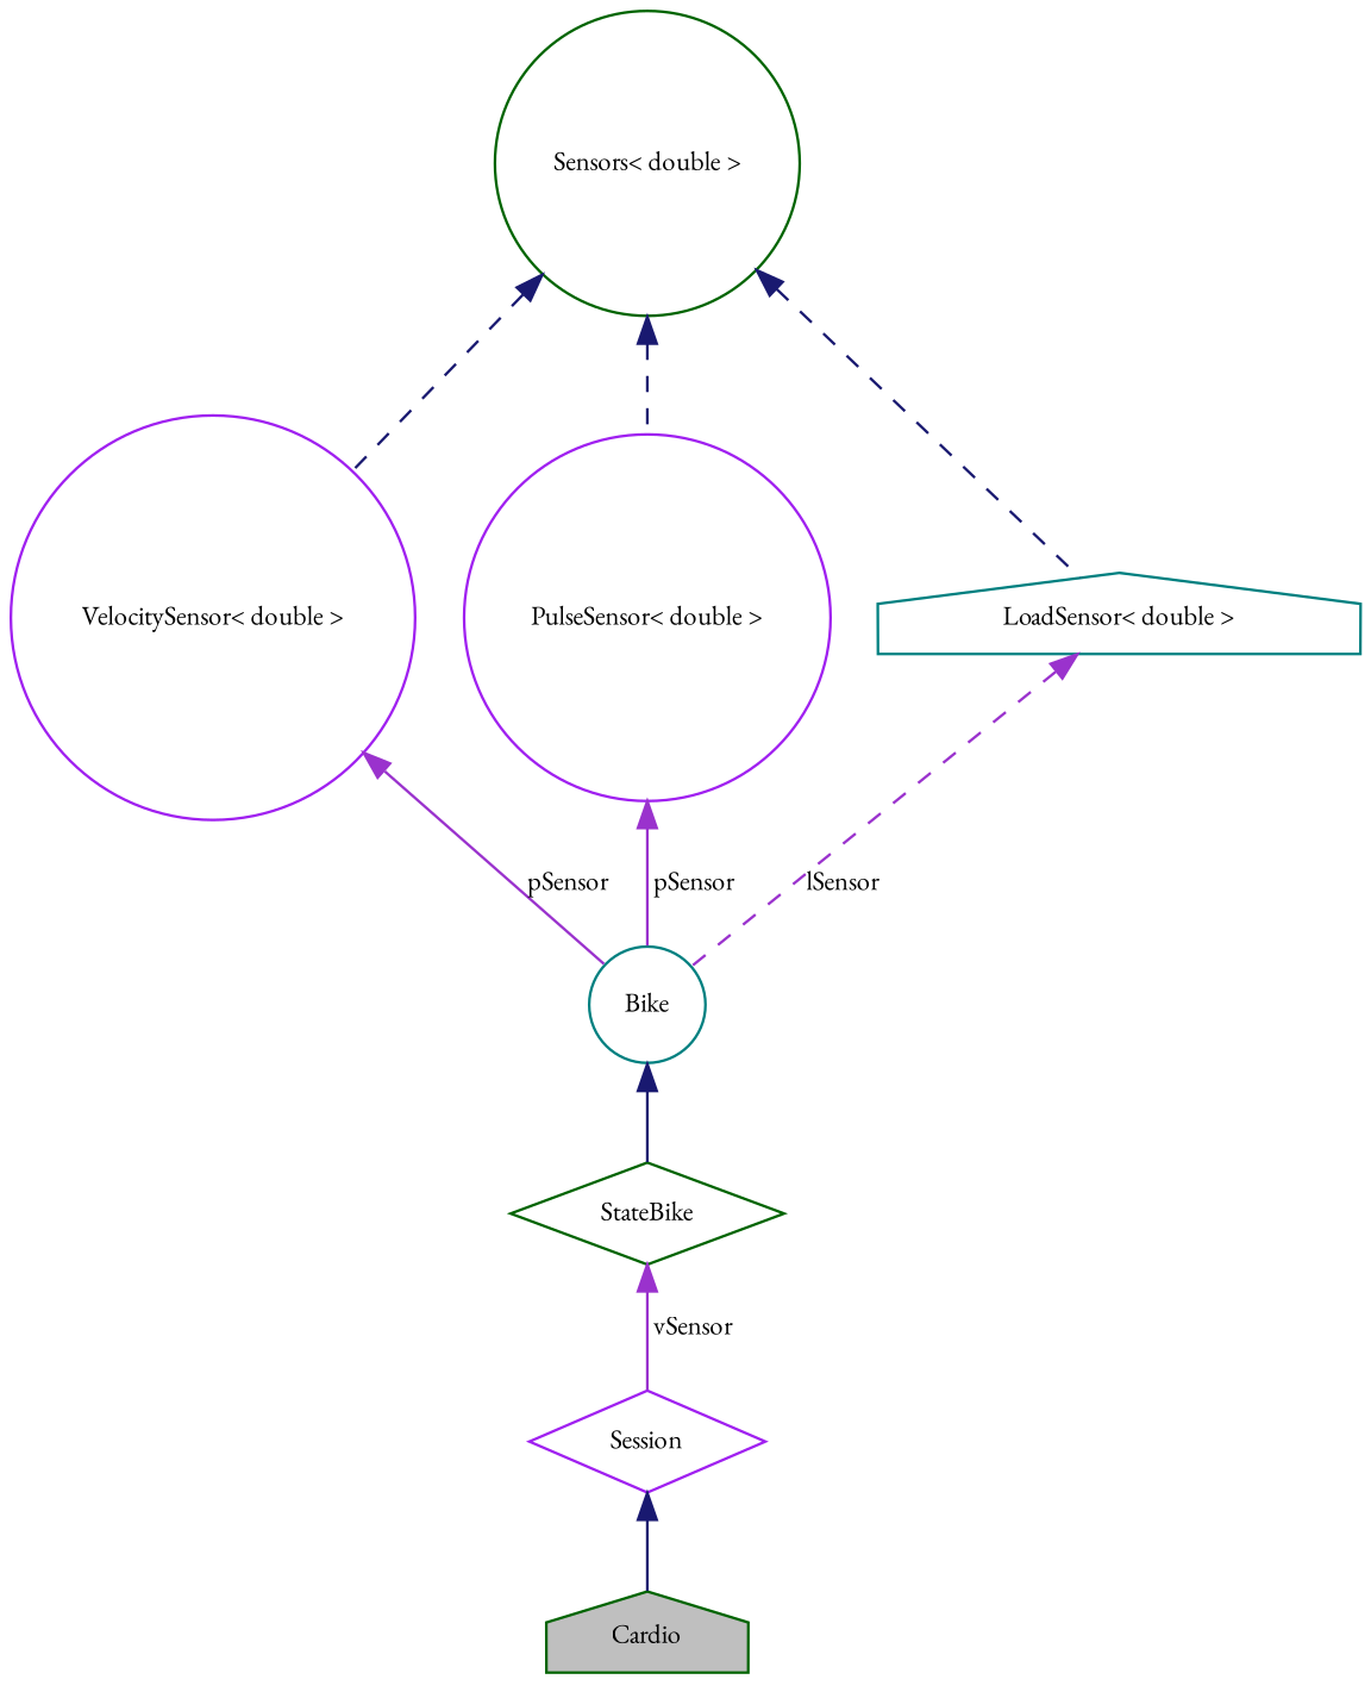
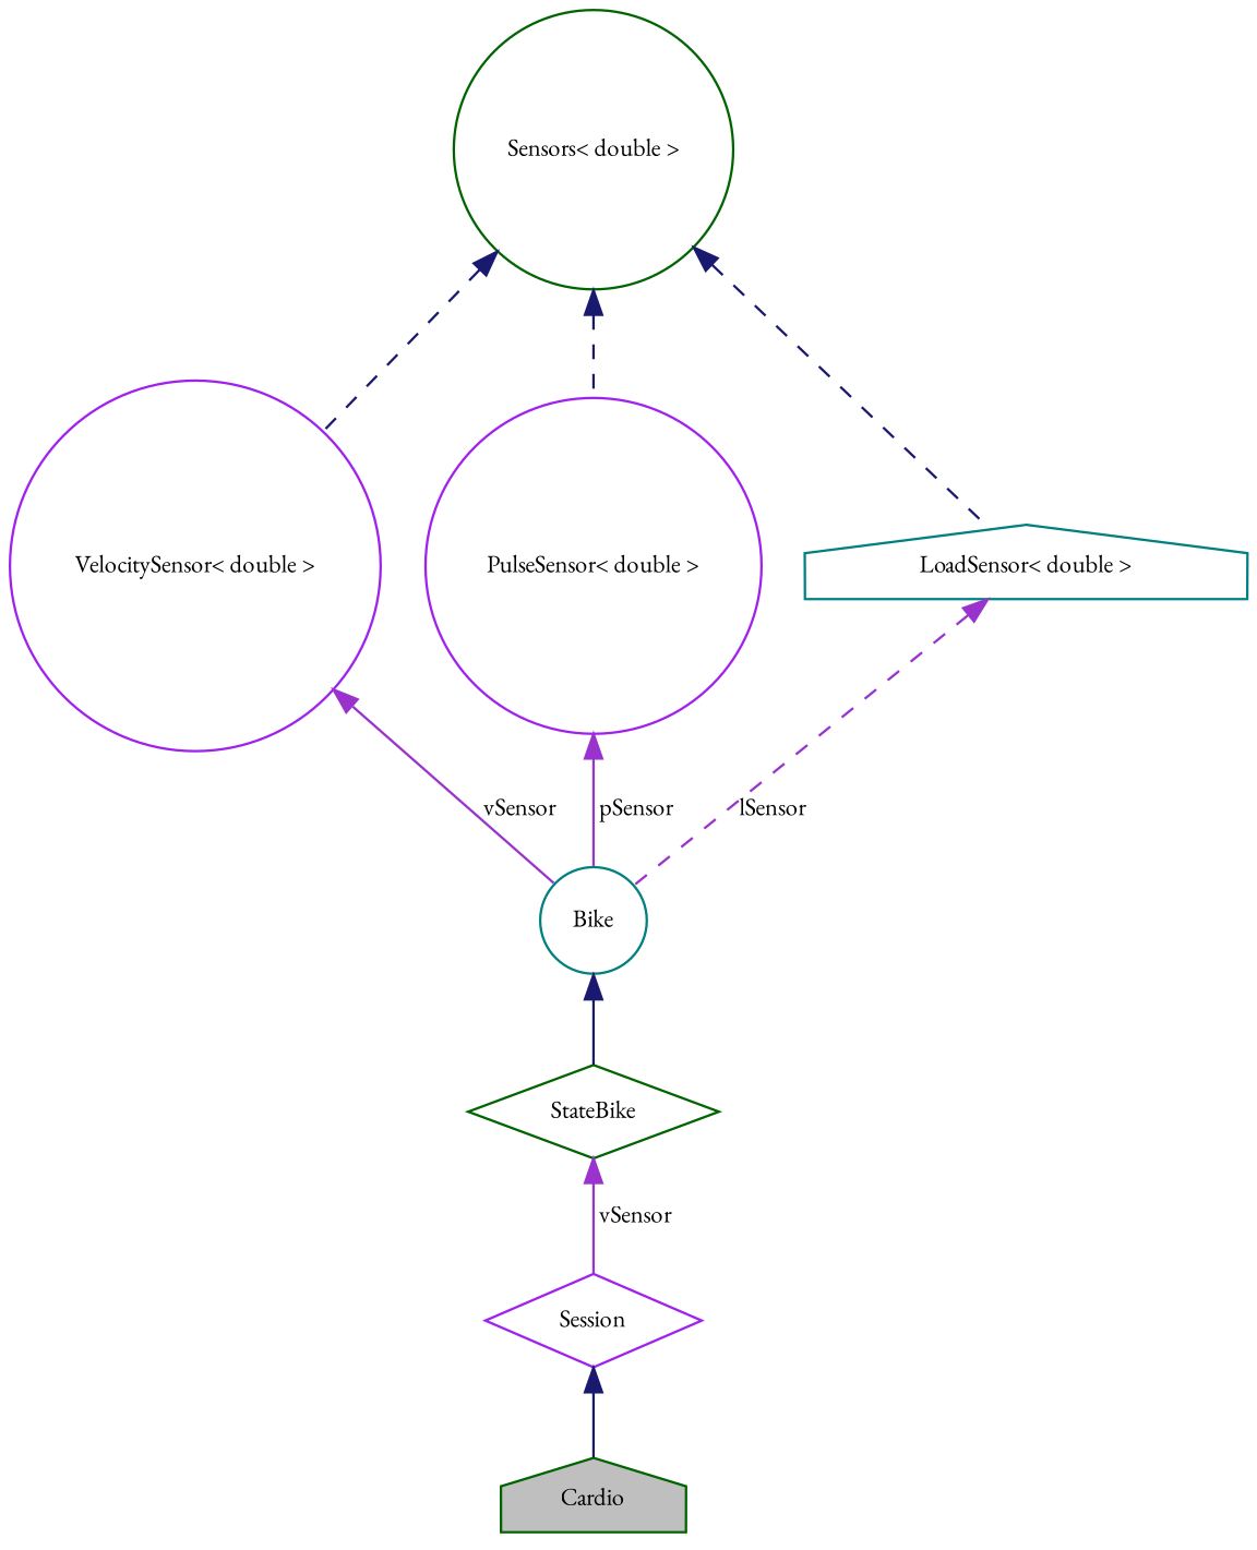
  digraph {
    fontname="EB Garamond"
    node [color=darkgreen fillcolor=white fontname="EB Garamond" fontsize=10 shape=circle style=filled]
    edge [color=midnightblue dir=back fontname="EB Garamond" fontsize=10 labelfontname=Helvetica labelfontsize=10 style=solid]
    n1 [fillcolor=grey75 fontcolor=black height=0.2 label=Cardio shape=house width=0.4]
    n2 [color=purple height=0.2 label=Session shape=diamond width=0.4]
    n3 [height=0.2 label=StateBike shape=diamond width=0.4]
    n4 [color=teal height=0.2 label=Bike width=0.4]
    n5 [color=purple height=0.2 label="VelocitySensor\< double \>" width=0.4]
    n6 [height=0.2 label="Sensors\< double \>" width=0.4]
    n7 [color=purple height=0.2 label="PulseSensor\< double \>" width=0.4]
    n8 [color=teal height=0.2 label="LoadSensor\< double \>" shape=house width=0.4]
    n2 -> n1
    n3 -> n2 [color=darkorchid3 label=" vSensor"]
    n4 -> n3
-   n5 -> n4 [color=darkorchid3 label=" pSensor"]
+   n5 -> n4 [color=darkorchid3 label=" vSensor"]
    n6 -> n5 [style=dashed]
    n6 -> n7 [style=dashed]
    n6 -> n8 [style=dashed]
    n7 -> n4 [color=darkorchid3 label=" pSensor"]
    n8 -> n4 [color=darkorchid3 label=" lSensor" style=dashed]
  }
